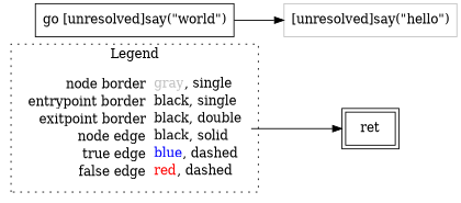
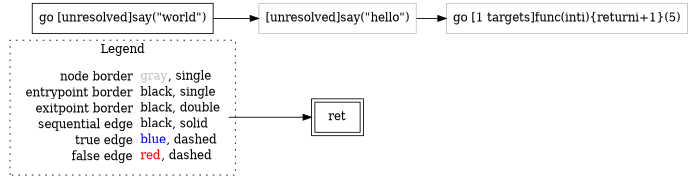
  digraph {
    rankdir=LR
    node [shape=rect color=black]
    edge [color=black]
-   n1 [label=<<table border="0" cellpadding="2" cellspacing="0" cellborder="0"><tr><td align="right">node border&nbsp;</td><td align="left"><font color="gray">gray</font>, single</td></tr><tr><td align="right">entrypoint border&nbsp;</td><td align="left"><font color="black">black</font>, single</td></tr><tr><td align="right">exitpoint border&nbsp;</td><td align="left"><font color="black">black</font>, double</td></tr><tr><td align="right">node edge&nbsp;</td><td align="left"><font color="black">black</font>, solid</td></tr><tr><td align="right">true edge&nbsp;</td><td align="left"><font color="blue">blue</font>, dashed</td></tr><tr><td align="right">false edge&nbsp;</td><td align="left"><font color="red">red</font>, dashed</td></tr></table>> shape=plaintext color=""]
+   n1 [label=<<table border="0" cellpadding="2" cellspacing="0" cellborder="0"><tr><td align="right">node border&nbsp;</td><td align="left"><font color="gray">gray</font>, single</td></tr><tr><td align="right">entrypoint border&nbsp;</td><td align="left"><font color="black">black</font>, single</td></tr><tr><td align="right">exitpoint border&nbsp;</td><td align="left"><font color="black">black</font>, double</td></tr><tr><td align="right">sequential edge&nbsp;</td><td align="left"><font color="black">black</font>, solid</td></tr><tr><td align="right">true edge&nbsp;</td><td align="left"><font color="blue">blue</font>, dashed</td></tr><tr><td align="right">false edge&nbsp;</td><td align="left"><font color="red">red</font>, dashed</td></tr></table>> shape=plaintext color=""]
    n2 [label=<ret> peripheries=2]
    n3 [label=<go [unresolved]say(&quot;world&quot;)>]
    n4 [color=gray label=<[unresolved]say(&quot;hello&quot;)>]
+   n5 [color=gray label=<go [1 targets]func(inti){returni+1}(5)>]
    subgraph cluster_1 {
      label=Legend
      style=dotted
      n1
    }
    n1 -> n2
    n3 -> n4
+   n4 -> n5
  }
